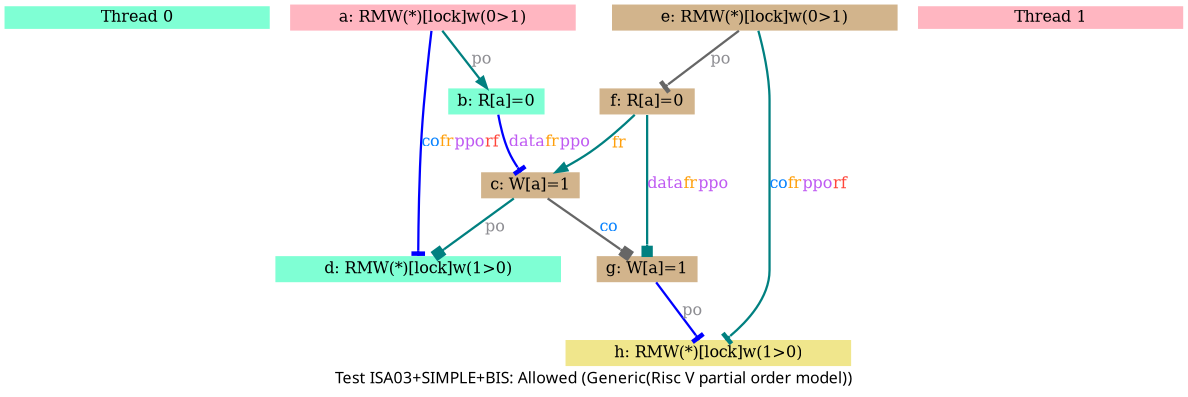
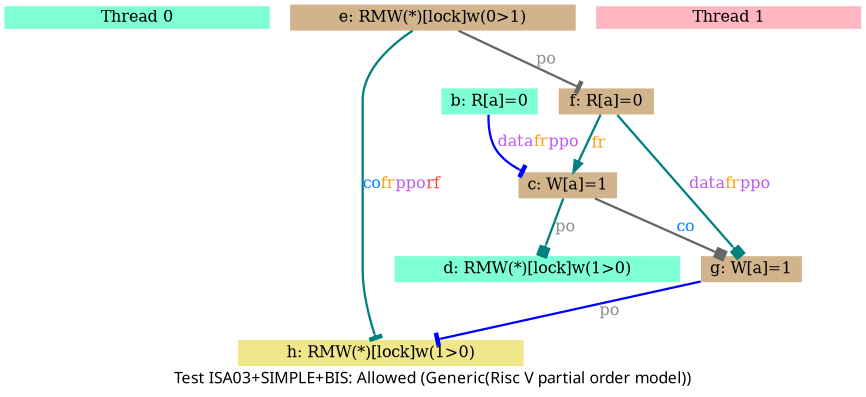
  digraph {
    fontname="SF Pro Display"
    fontsize=14
    label="Test ISA03+SIMPLE+BIS: Allowed (Generic(Risc V partial order model))"
    splines=spline
    node [fillcolor=tan fixedsize=false fontsize=14 shape=none style=filled]
    edge [arrowhead=tee arrowsize=1.000000 color=teal fontsize=14 penwidth=2.000000]
    n1 [fillcolor=aquamarine fixedsize=true height=0.281250 label="Thread 0" width=3.250000]
-   n2 [fillcolor=lightpink height=0.194444 label="a: RMW(*)[lock]w(0>1)" width=3.500000]
    n3 [fillcolor=aquamarine height=0.194444 label="b: R[a]=0" width=1.166667]
    n4 [fillcolor=aquamarine height=0.194444 label="d: RMW(*)[lock]w(1>0)" width=3.500000]
    n5 [height=0.194444 label="c: W[a]=1" width=1.166667]
    n6 [height=0.194444 label="g: W[a]=1" width=1.166667]
    n7 [fillcolor=khaki height=0.194444 label="h: RMW(*)[lock]w(1>0)" width=3.500000]
    n8 [fillcolor=lightpink fixedsize=true height=0.281250 label="Thread 1" width=3.250000]
    n9 [height=0.194444 label="e: RMW(*)[lock]w(0>1)" width=3.500000]
    n10 [height=0.194444 label="f: R[a]=0" width=1.166667]
-   n2 -> n3 [arrowhead=normal label=<<font color="#8E8E93">po</font>>]
-   n2 -> n4 [color=blue label=<<font color="#0A84FF">co</font><font color="#FF9F0A">fr</font><font color="#BF5AF2">ppo</font><font color="#FF453A">rf</font>>]
    n3 -> n5 [color=blue label=<<font color="#BF5AF2">data</font><font color="#FF9F0A">fr</font><font color="#BF5AF2">ppo</font>>]
    n5 -> n4 [arrowhead=box label=<<font color="#8E8E93">po</font>>]
    n5 -> n6 [arrowhead=box color=gray40 label=<<font color="#0A84FF">co</font>>]
    n6 -> n7 [color=blue label=<<font color="#8E8E93">po</font>>]
    n9 -> n7 [label=<<font color="#0A84FF">co</font><font color="#FF9F0A">fr</font><font color="#BF5AF2">ppo</font><font color="#FF453A">rf</font>>]
    n9 -> n10 [color=gray40 label=<<font color="#8E8E93">po</font>>]
    n10 -> n5 [arrowhead=normal label=<<font color="#FF9F0A">fr</font>>]
    n10 -> n6 [arrowhead=box label=<<font color="#BF5AF2">data</font><font color="#FF9F0A">fr</font><font color="#BF5AF2">ppo</font>>]
  }
